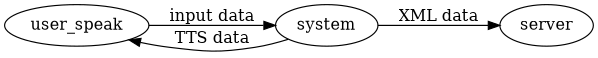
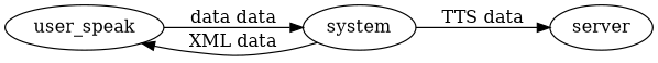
  digraph {
    rankdir=LR
    user_speak
    system
    server
-   user_speak -> system [label="input data"]
-   system -> user_speak [label="TTS data"]
-   system -> server [label="XML data"]
+   user_speak -> system [label="data data"]
+   system -> user_speak [label="XML data"]
+   system -> server [label="TTS data"]
  }
